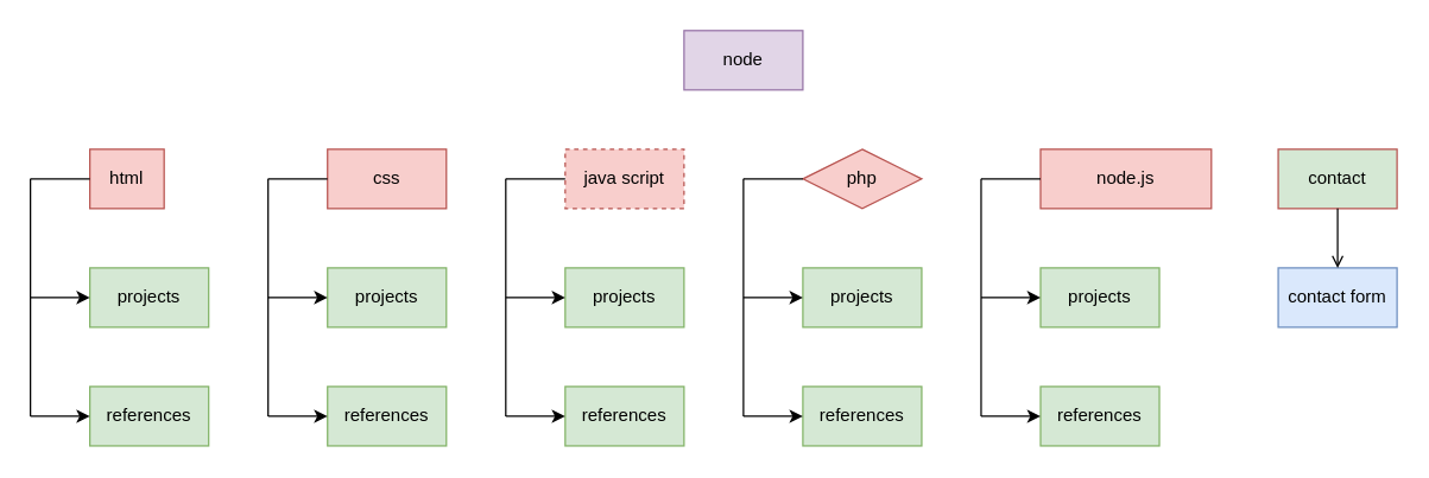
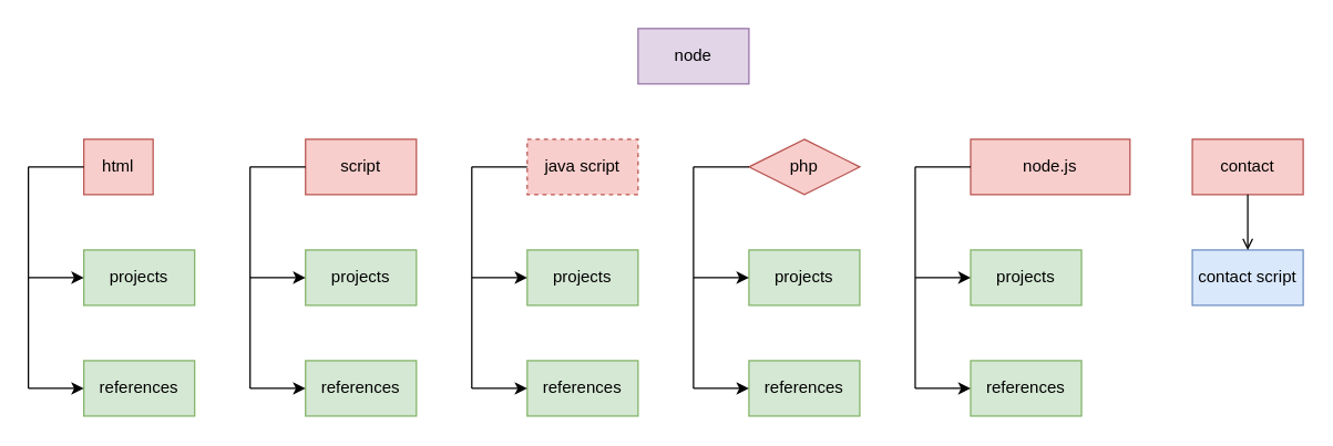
  <mxCell id="0" />
  <mxCell id="1" parent="0" />
  <mxCell id="2" value="node&lt;br&gt;" style="rounded=0;whiteSpace=wrap;html=1;fillColor=#e1d5e7;strokeColor=#9673a6;" vertex="1" parent="1"><mxGeometry x="460" y="20" width="80" height="40" as="geometry" /></mxCell>
  <mxCell id="3" value="html" style="rounded=0;whiteSpace=wrap;html=1;fillColor=#f8cecc;strokeColor=#b85450;" vertex="1" parent="1"><mxGeometry x="60" y="100" width="50" height="40" as="geometry" /></mxCell>
- <mxCell id="4" value="css" style="rounded=0;whiteSpace=wrap;html=1;fillColor=#f8cecc;strokeColor=#b85450;" vertex="1" parent="1"><mxGeometry x="220" y="100" width="80" height="40" as="geometry" /></mxCell>
+ <mxCell id="4" value="script" style="rounded=0;whiteSpace=wrap;html=1;fillColor=#f8cecc;strokeColor=#b85450;" vertex="1" parent="1"><mxGeometry x="220" y="100" width="80" height="40" as="geometry" /></mxCell>
  <mxCell id="5" value="java script" style="rounded=0;whiteSpace=wrap;html=1;fillColor=#f8cecc;strokeColor=#b85450;dashed=1;" vertex="1" parent="1"><mxGeometry x="380" y="100" width="80" height="40" as="geometry" /></mxCell>
  <mxCell id="6" value="php" style="rhombus;whiteSpace=wrap;html=1;fillColor=#f8cecc;strokeColor=#b85450;" vertex="1" parent="1"><mxGeometry x="540" y="100" width="80" height="40" as="geometry" /></mxCell>
  <mxCell id="7" value="node.js" style="rounded=0;whiteSpace=wrap;html=1;fillColor=#f8cecc;strokeColor=#b85450;" vertex="1" parent="1"><mxGeometry x="700" y="100" width="115" height="40" as="geometry" /></mxCell>
- <mxCell id="8" value="contact&lt;br&gt;" style="rounded=0;whiteSpace=wrap;html=1;fillColor=#d5e8d4;strokeColor=#b85450;" vertex="1" parent="1"><mxGeometry x="860" y="100" width="80" height="40" as="geometry" /></mxCell>
+ <mxCell id="8" value="contact&lt;br&gt;" style="rounded=0;whiteSpace=wrap;html=1;fillColor=#f8cecc;strokeColor=#b85450;" vertex="1" parent="1"><mxGeometry x="860" y="100" width="80" height="40" as="geometry" /></mxCell>
  <mxCell id="9" value="" style="endArrow=none;html=1;entryX=0;entryY=0.5;entryDx=0;entryDy=0;" edge="1" parent="1" target="3"><mxGeometry width="50" height="50" relative="1" as="geometry"><mxPoint x="20" y="120" as="sourcePoint" /><mxPoint x="40" y="140" as="targetPoint" /></mxGeometry></mxCell>
  <mxCell id="10" value="" style="endArrow=none;html=1;entryX=0;entryY=0.5;entryDx=0;entryDy=0;" edge="1" parent="1" target="4"><mxGeometry width="50" height="50" relative="1" as="geometry"><mxPoint x="180" y="120" as="sourcePoint" /><mxPoint x="70" y="160" as="targetPoint" /></mxGeometry></mxCell>
  <mxCell id="11" value="" style="endArrow=none;html=1;entryX=0;entryY=0.5;entryDx=0;entryDy=0;" edge="1" parent="1" target="5"><mxGeometry width="50" height="50" relative="1" as="geometry"><mxPoint x="340" y="120" as="sourcePoint" /><mxPoint x="70" y="160" as="targetPoint" /></mxGeometry></mxCell>
  <mxCell id="12" value="" style="endArrow=none;html=1;entryX=0;entryY=0.5;entryDx=0;entryDy=0;" edge="1" parent="1" target="6"><mxGeometry width="50" height="50" relative="1" as="geometry"><mxPoint x="500" y="120" as="sourcePoint" /><mxPoint x="70" y="160" as="targetPoint" /></mxGeometry></mxCell>
  <mxCell id="13" value="" style="endArrow=none;html=1;entryX=0;entryY=0.5;entryDx=0;entryDy=0;" edge="1" parent="1" target="7"><mxGeometry width="50" height="50" relative="1" as="geometry"><mxPoint x="660" y="120" as="sourcePoint" /><mxPoint x="70" y="160" as="targetPoint" /></mxGeometry></mxCell>
  <mxCell id="14" value="" style="endArrow=none;html=1;" edge="1" parent="1"><mxGeometry width="50" height="50" relative="1" as="geometry"><mxPoint x="20" y="200" as="sourcePoint" /><mxPoint x="20" y="120" as="targetPoint" /></mxGeometry></mxCell>
  <mxCell id="15" value="projects" style="rounded=0;whiteSpace=wrap;html=1;fillColor=#d5e8d4;strokeColor=#82b366;" vertex="1" parent="1"><mxGeometry x="60" y="180" width="80" height="40" as="geometry" /></mxCell>
  <mxCell id="16" value="references" style="rounded=0;whiteSpace=wrap;html=1;fillColor=#d5e8d4;strokeColor=#82b366;" vertex="1" parent="1"><mxGeometry x="60" y="260" width="80" height="40" as="geometry" /></mxCell>
  <mxCell id="17" value="projects" style="rounded=0;whiteSpace=wrap;html=1;fillColor=#d5e8d4;strokeColor=#82b366;" vertex="1" parent="1"><mxGeometry x="220" y="180" width="80" height="40" as="geometry" /></mxCell>
  <mxCell id="18" value="references" style="rounded=0;whiteSpace=wrap;html=1;fillColor=#d5e8d4;strokeColor=#82b366;" vertex="1" parent="1"><mxGeometry x="220" y="260" width="80" height="40" as="geometry" /></mxCell>
  <mxCell id="19" value="projects" style="rounded=0;whiteSpace=wrap;html=1;fillColor=#d5e8d4;strokeColor=#82b366;" vertex="1" parent="1"><mxGeometry x="380" y="180" width="80" height="40" as="geometry" /></mxCell>
  <mxCell id="20" value="references" style="rounded=0;whiteSpace=wrap;html=1;fillColor=#d5e8d4;strokeColor=#82b366;" vertex="1" parent="1"><mxGeometry x="380" y="260" width="80" height="40" as="geometry" /></mxCell>
  <mxCell id="21" value="projects" style="rounded=0;whiteSpace=wrap;html=1;fillColor=#d5e8d4;strokeColor=#82b366;" vertex="1" parent="1"><mxGeometry x="540" y="180" width="80" height="40" as="geometry" /></mxCell>
  <mxCell id="22" value="references" style="rounded=0;whiteSpace=wrap;html=1;fillColor=#d5e8d4;strokeColor=#82b366;" vertex="1" parent="1"><mxGeometry x="540" y="260" width="80" height="40" as="geometry" /></mxCell>
  <mxCell id="23" value="projects" style="rounded=0;whiteSpace=wrap;html=1;fillColor=#d5e8d4;strokeColor=#82b366;" vertex="1" parent="1"><mxGeometry x="700" y="180" width="80" height="40" as="geometry" /></mxCell>
  <mxCell id="24" value="references" style="rounded=0;whiteSpace=wrap;html=1;fillColor=#d5e8d4;strokeColor=#82b366;" vertex="1" parent="1"><mxGeometry x="700" y="260" width="80" height="40" as="geometry" /></mxCell>
- <mxCell id="25" value="contact form" style="rounded=0;whiteSpace=wrap;html=1;fillColor=#dae8fc;strokeColor=#6c8ebf;" vertex="1" parent="1"><mxGeometry x="860" y="180" width="80" height="40" as="geometry" /></mxCell>
+ <mxCell id="25" value="contact script" style="rounded=0;whiteSpace=wrap;html=1;fillColor=#dae8fc;strokeColor=#6c8ebf;" vertex="1" parent="1"><mxGeometry x="860" y="180" width="80" height="40" as="geometry" /></mxCell>
  <mxCell id="26" value="" style="endArrow=classic;html=1;entryX=0;entryY=0.5;entryDx=0;entryDy=0;" edge="1" parent="1" target="15"><mxGeometry width="50" height="50" relative="1" as="geometry"><mxPoint x="20" y="200" as="sourcePoint" /><mxPoint x="70" y="320" as="targetPoint" /></mxGeometry></mxCell>
  <mxCell id="27" value="" style="endArrow=none;html=1;" edge="1" parent="1"><mxGeometry width="50" height="50" relative="1" as="geometry"><mxPoint x="20" y="280" as="sourcePoint" /><mxPoint x="20" y="200" as="targetPoint" /></mxGeometry></mxCell>
  <mxCell id="28" value="" style="endArrow=classic;html=1;entryX=0;entryY=0.5;entryDx=0;entryDy=0;" edge="1" parent="1" target="16"><mxGeometry width="50" height="50" relative="1" as="geometry"><mxPoint x="20" y="280" as="sourcePoint" /><mxPoint x="60" y="320" as="targetPoint" /></mxGeometry></mxCell>
  <mxCell id="29" value="" style="endArrow=none;html=1;" edge="1" parent="1"><mxGeometry width="50" height="50" relative="1" as="geometry"><mxPoint x="180" y="280" as="sourcePoint" /><mxPoint x="180" y="120" as="targetPoint" /></mxGeometry></mxCell>
  <mxCell id="30" value="" style="endArrow=none;html=1;" edge="1" parent="1"><mxGeometry width="50" height="50" relative="1" as="geometry"><mxPoint x="340" y="280" as="sourcePoint" /><mxPoint x="340" y="120" as="targetPoint" /></mxGeometry></mxCell>
  <mxCell id="31" value="" style="endArrow=none;html=1;" edge="1" parent="1"><mxGeometry width="50" height="50" relative="1" as="geometry"><mxPoint x="500" y="280" as="sourcePoint" /><mxPoint x="500" y="120" as="targetPoint" /></mxGeometry></mxCell>
  <mxCell id="32" value="" style="endArrow=none;html=1;" edge="1" parent="1"><mxGeometry width="50" height="50" relative="1" as="geometry"><mxPoint x="660" y="280" as="sourcePoint" /><mxPoint x="660" y="120" as="targetPoint" /></mxGeometry></mxCell>
  <mxCell id="33" value="" style="endArrow=classic;html=1;entryX=0;entryY=0.5;entryDx=0;entryDy=0;" edge="1" parent="1" target="17"><mxGeometry width="50" height="50" relative="1" as="geometry"><mxPoint x="180" y="200" as="sourcePoint" /><mxPoint x="60" y="320" as="targetPoint" /></mxGeometry></mxCell>
  <mxCell id="34" value="" style="endArrow=classic;html=1;entryX=0;entryY=0.5;entryDx=0;entryDy=0;" edge="1" parent="1" target="18"><mxGeometry width="50" height="50" relative="1" as="geometry"><mxPoint x="180" y="280" as="sourcePoint" /><mxPoint x="60" y="320" as="targetPoint" /></mxGeometry></mxCell>
  <mxCell id="35" value="" style="endArrow=classic;html=1;entryX=0;entryY=0.5;entryDx=0;entryDy=0;" edge="1" parent="1" target="19"><mxGeometry width="50" height="50" relative="1" as="geometry"><mxPoint x="340" y="200" as="sourcePoint" /><mxPoint x="60" y="320" as="targetPoint" /></mxGeometry></mxCell>
  <mxCell id="36" value="" style="endArrow=classic;html=1;entryX=0;entryY=0.5;entryDx=0;entryDy=0;" edge="1" parent="1" target="20"><mxGeometry width="50" height="50" relative="1" as="geometry"><mxPoint x="340" y="280" as="sourcePoint" /><mxPoint x="60" y="320" as="targetPoint" /></mxGeometry></mxCell>
  <mxCell id="37" value="" style="endArrow=open;html=1;entryX=0.5;entryY=0;entryDx=0;entryDy=0;exitX=0.5;exitY=1;exitDx=0;exitDy=0;" edge="1" parent="1" source="8" target="25"><mxGeometry width="50" height="50" relative="1" as="geometry"><mxPoint x="10" y="370" as="sourcePoint" /><mxPoint x="60" y="320" as="targetPoint" /></mxGeometry></mxCell>
  <mxCell id="38" value="" style="endArrow=classic;html=1;entryX=0;entryY=0.5;entryDx=0;entryDy=0;" edge="1" parent="1" target="21"><mxGeometry width="50" height="50" relative="1" as="geometry"><mxPoint x="500" y="200" as="sourcePoint" /><mxPoint x="60" y="320" as="targetPoint" /></mxGeometry></mxCell>
  <mxCell id="39" value="" style="endArrow=classic;html=1;entryX=0;entryY=0.5;entryDx=0;entryDy=0;" edge="1" parent="1" target="22"><mxGeometry width="50" height="50" relative="1" as="geometry"><mxPoint x="500" y="280" as="sourcePoint" /><mxPoint x="60" y="320" as="targetPoint" /></mxGeometry></mxCell>
  <mxCell id="40" value="" style="endArrow=classic;html=1;entryX=0;entryY=0.5;entryDx=0;entryDy=0;" edge="1" parent="1" target="23"><mxGeometry width="50" height="50" relative="1" as="geometry"><mxPoint x="660" y="200" as="sourcePoint" /><mxPoint x="60" y="320" as="targetPoint" /></mxGeometry></mxCell>
  <mxCell id="41" value="" style="endArrow=classic;html=1;entryX=0;entryY=0.5;entryDx=0;entryDy=0;" edge="1" parent="1" target="24"><mxGeometry width="50" height="50" relative="1" as="geometry"><mxPoint x="660" y="280" as="sourcePoint" /><mxPoint x="60" y="320" as="targetPoint" /></mxGeometry></mxCell>
